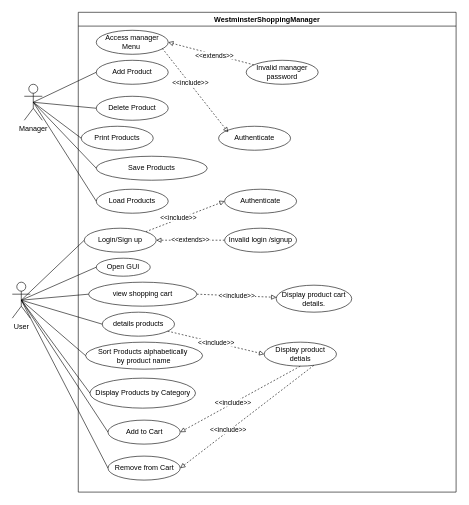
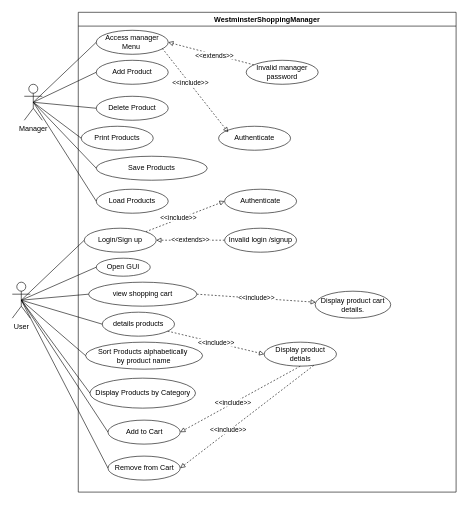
  <mxCell id="0" />
  <mxCell id="1" parent="0" />
  <mxCell id="2" style="edgeStyle=none;shape=connector;rounded=0;orthogonalLoop=1;jettySize=auto;html=1;exitX=0.5;exitY=0.5;exitDx=0;exitDy=0;exitPerimeter=0;entryX=0;entryY=0.5;entryDx=0;entryDy=0;labelBackgroundColor=default;strokeColor=default;align=center;verticalAlign=middle;fontFamily=Helvetica;fontSize=11;fontColor=default;endArrow=none;endFill=0;startArrow=none;startFill=0;" edge="1" parent="1" source="3" target="23"><mxGeometry relative="1" as="geometry" /></mxCell>
  <mxCell id="3" value="User" style="shape=umlActor;verticalLabelPosition=bottom;verticalAlign=top;html=1;outlineConnect=0;" parent="1" vertex="1"><mxGeometry x="20" y="470" width="30" height="60" as="geometry" /></mxCell>
  <mxCell id="4" value="WestminsterShoppingManager" style="swimlane;" vertex="1" parent="1"><mxGeometry x="130" y="20" width="630" height="800" as="geometry" /></mxCell>
  <mxCell id="5" value="Add Product" style="ellipse;whiteSpace=wrap;html=1;" parent="4" vertex="1"><mxGeometry x="30" y="80" width="120" height="40" as="geometry" /></mxCell>
  <mxCell id="6" value="Delete Product" style="ellipse;whiteSpace=wrap;html=1;" parent="4" vertex="1"><mxGeometry x="30" y="140" width="120" height="40" as="geometry" /></mxCell>
  <mxCell id="7" value="Print Products" style="ellipse;whiteSpace=wrap;html=1;" parent="4" vertex="1"><mxGeometry x="5" y="190" width="120" height="40" as="geometry" /></mxCell>
  <mxCell id="8" value="Save Products" style="ellipse;whiteSpace=wrap;html=1;" parent="4" vertex="1"><mxGeometry x="30" y="240" width="185" height="40" as="geometry" /></mxCell>
  <mxCell id="9" value="Load Products" style="ellipse;whiteSpace=wrap;html=1;" vertex="1" parent="4"><mxGeometry x="30" y="295" width="120" height="40" as="geometry" /></mxCell>
  <mxCell id="10" value="Access manager Menu&amp;nbsp;" style="ellipse;whiteSpace=wrap;html=1;" vertex="1" parent="4"><mxGeometry x="30" y="30" width="120" height="40" as="geometry" /></mxCell>
  <mxCell id="11" value="Authenticate" style="ellipse;whiteSpace=wrap;html=1;" vertex="1" parent="4"><mxGeometry x="234" y="190" width="120" height="40" as="geometry" /></mxCell>
  <mxCell id="12" value="" style="edgeStyle=none;shape=connector;rounded=0;orthogonalLoop=1;jettySize=auto;html=1;dashed=1;labelBackgroundColor=default;strokeColor=default;align=center;verticalAlign=middle;fontFamily=Helvetica;fontSize=11;fontColor=default;endArrow=block;endFill=0;entryX=1;entryY=0.5;entryDx=0;entryDy=0;" edge="1" parent="4" source="14" target="10"><mxGeometry relative="1" as="geometry" /></mxCell>
  <mxCell id="13" value="&amp;lt;&amp;lt;extends&amp;gt;&amp;gt;" style="edgeLabel;html=1;align=center;verticalAlign=middle;resizable=0;points=[];fontSize=11;fontFamily=Helvetica;fontColor=default;" vertex="1" connectable="0" parent="12"><mxGeometry x="-0.073" y="1" relative="1" as="geometry"><mxPoint as="offset" /></mxGeometry></mxCell>
  <mxCell id="14" value="Invalid manager password" style="ellipse;whiteSpace=wrap;html=1;" vertex="1" parent="4"><mxGeometry x="280" y="80" width="120" height="40" as="geometry" /></mxCell>
  <mxCell id="15" style="edgeStyle=none;shape=connector;rounded=0;orthogonalLoop=1;jettySize=auto;html=1;dashed=1;labelBackgroundColor=default;strokeColor=default;align=center;verticalAlign=middle;fontFamily=Helvetica;fontSize=11;fontColor=default;endArrow=block;endFill=0;" edge="1" parent="4"><mxGeometry relative="1" as="geometry"><mxPoint x="140" y="60" as="sourcePoint" /><mxPoint x="250" y="200" as="targetPoint" /></mxGeometry></mxCell>
  <mxCell id="16" value="&amp;lt;&amp;lt;include&amp;gt;&amp;gt;" style="edgeLabel;html=1;align=center;verticalAlign=middle;resizable=0;points=[];fontSize=11;fontFamily=Helvetica;fontColor=default;" vertex="1" connectable="0" parent="15"><mxGeometry x="-0.165" y="1" relative="1" as="geometry"><mxPoint as="offset" /></mxGeometry></mxCell>
  <mxCell id="17" value="Authenticate" style="ellipse;whiteSpace=wrap;html=1;" vertex="1" parent="4"><mxGeometry x="244" y="295" width="120" height="40" as="geometry" /></mxCell>
  <mxCell id="18" value="&amp;lt;&amp;lt;extends&amp;gt;&amp;gt;" style="edgeStyle=none;shape=connector;rounded=0;orthogonalLoop=1;jettySize=auto;html=1;exitX=0;exitY=0.5;exitDx=0;exitDy=0;entryX=1;entryY=0.5;entryDx=0;entryDy=0;labelBackgroundColor=default;strokeColor=default;align=center;verticalAlign=middle;fontFamily=Helvetica;fontSize=11;fontColor=default;endArrow=block;endFill=0;dashed=1;" edge="1" parent="4" source="19" target="23"><mxGeometry relative="1" as="geometry" /></mxCell>
  <mxCell id="19" value="Invalid login /signup" style="ellipse;whiteSpace=wrap;html=1;" vertex="1" parent="4"><mxGeometry x="244" y="360" width="120" height="40" as="geometry" /></mxCell>
  <mxCell id="20" value="Open GUI" style="ellipse;whiteSpace=wrap;html=1;" parent="4" vertex="1"><mxGeometry x="30" y="410" width="90" height="30" as="geometry" /></mxCell>
  <mxCell id="21" style="edgeStyle=none;shape=connector;rounded=0;orthogonalLoop=1;jettySize=auto;html=1;exitX=1;exitY=0;exitDx=0;exitDy=0;entryX=0;entryY=0.5;entryDx=0;entryDy=0;labelBackgroundColor=default;strokeColor=default;align=center;verticalAlign=middle;fontFamily=Helvetica;fontSize=11;fontColor=default;endArrow=block;endFill=0;dashed=1;" edge="1" parent="4" source="23" target="17"><mxGeometry relative="1" as="geometry" /></mxCell>
  <mxCell id="22" value="&amp;lt;&amp;lt;include&amp;gt;&amp;gt;" style="edgeLabel;html=1;align=center;verticalAlign=middle;resizable=0;points=[];fontSize=11;fontFamily=Helvetica;fontColor=default;" vertex="1" connectable="0" parent="21"><mxGeometry x="-0.164" y="2" relative="1" as="geometry"><mxPoint as="offset" /></mxGeometry></mxCell>
  <mxCell id="23" value="Login/Sign up" style="ellipse;whiteSpace=wrap;html=1;" parent="4" vertex="1"><mxGeometry x="10" y="360" width="120" height="40" as="geometry" /></mxCell>
  <mxCell id="24" value="Display Products by Category" style="ellipse;whiteSpace=wrap;html=1;" parent="4" vertex="1"><mxGeometry x="19.5" y="610" width="176" height="50" as="geometry" /></mxCell>
  <mxCell id="25" value="Sort Products alphabetically&amp;nbsp;&lt;br&gt;by product name" style="ellipse;whiteSpace=wrap;html=1;" parent="4" vertex="1"><mxGeometry x="12.25" y="550" width="195" height="45" as="geometry" /></mxCell>
  <mxCell id="26" value="&amp;lt;&amp;lt;include&amp;gt;&amp;gt;" style="edgeStyle=none;shape=connector;rounded=0;orthogonalLoop=1;jettySize=auto;html=1;exitX=1;exitY=0.5;exitDx=0;exitDy=0;labelBackgroundColor=default;strokeColor=default;align=center;verticalAlign=middle;fontFamily=Helvetica;fontSize=11;fontColor=default;endArrow=block;endFill=0;dashed=1;" edge="1" parent="4" source="27" target="37"><mxGeometry relative="1" as="geometry" /></mxCell>
  <mxCell id="27" value="view shopping cart" style="ellipse;whiteSpace=wrap;html=1;" vertex="1" parent="4"><mxGeometry x="17.25" y="450" width="180.5" height="40" as="geometry" /></mxCell>
  <mxCell id="28" value="details products" style="ellipse;whiteSpace=wrap;html=1;" vertex="1" parent="4"><mxGeometry x="40" y="500" width="120.5" height="40" as="geometry" /></mxCell>
  <mxCell id="29" value="Add to Cart" style="ellipse;whiteSpace=wrap;html=1;" vertex="1" parent="4"><mxGeometry x="49.5" y="680" width="120.5" height="40" as="geometry" /></mxCell>
  <mxCell id="30" value="Remove from Cart" style="ellipse;whiteSpace=wrap;html=1;" vertex="1" parent="4"><mxGeometry x="49.5" y="740" width="120.5" height="40" as="geometry" /></mxCell>
  <mxCell id="31" value="Display product detials" style="ellipse;whiteSpace=wrap;html=1;" vertex="1" parent="4"><mxGeometry x="310" y="550" width="120.5" height="40" as="geometry" /></mxCell>
  <mxCell id="32" value="&amp;lt;&amp;lt;include&amp;gt;&amp;gt;" style="edgeStyle=none;shape=connector;rounded=0;orthogonalLoop=1;jettySize=auto;html=1;entryX=0;entryY=0.5;entryDx=0;entryDy=0;dashed=1;labelBackgroundColor=default;strokeColor=default;align=center;verticalAlign=middle;fontFamily=Helvetica;fontSize=11;fontColor=default;endArrow=block;endFill=0;" edge="1" parent="4" source="28" target="31"><mxGeometry relative="1" as="geometry" /></mxCell>
  <mxCell id="33" style="edgeStyle=none;shape=connector;rounded=0;orthogonalLoop=1;jettySize=auto;html=1;exitX=0.5;exitY=1;exitDx=0;exitDy=0;entryX=1;entryY=0.5;entryDx=0;entryDy=0;labelBackgroundColor=default;strokeColor=default;align=center;verticalAlign=middle;fontFamily=Helvetica;fontSize=11;fontColor=default;endArrow=block;endFill=0;dashed=1;" edge="1" parent="4" source="31" target="29"><mxGeometry relative="1" as="geometry" /></mxCell>
  <mxCell id="34" value="&amp;lt;&amp;lt;include&amp;gt;&amp;gt;" style="edgeLabel;html=1;align=center;verticalAlign=middle;resizable=0;points=[];fontSize=11;fontFamily=Helvetica;fontColor=default;" vertex="1" connectable="0" parent="33"><mxGeometry x="0.112" y="-1" relative="1" as="geometry"><mxPoint x="-1" as="offset" /></mxGeometry></mxCell>
  <mxCell id="35" style="edgeStyle=none;shape=connector;rounded=0;orthogonalLoop=1;jettySize=auto;html=1;exitX=0.687;exitY=0.967;exitDx=0;exitDy=0;entryX=1;entryY=0.5;entryDx=0;entryDy=0;labelBackgroundColor=default;strokeColor=default;align=center;verticalAlign=middle;fontFamily=Helvetica;fontSize=11;fontColor=default;endArrow=block;endFill=0;dashed=1;exitPerimeter=0;" edge="1" parent="4" source="31" target="30"><mxGeometry relative="1" as="geometry" /></mxCell>
  <mxCell id="36" value="&amp;lt;&amp;lt;include&amp;gt;&amp;gt;" style="edgeLabel;html=1;align=center;verticalAlign=middle;resizable=0;points=[];fontSize=11;fontFamily=Helvetica;fontColor=default;" vertex="1" connectable="0" parent="35"><mxGeometry x="0.274" y="-2" relative="1" as="geometry"><mxPoint as="offset" /></mxGeometry></mxCell>
- <mxCell id="37" value="Display product cart details." style="ellipse;whiteSpace=wrap;html=1;" vertex="1" parent="4"><mxGeometry x="330" y="455" width="126" height="45" as="geometry" /></mxCell>
+ <mxCell id="37" value="Display product cart details." style="ellipse;whiteSpace=wrap;html=1;" vertex="1" parent="4"><mxGeometry x="395" y="465" width="126" height="45" as="geometry" /></mxCell>
+ <mxCell id="38" style="rounded=0;orthogonalLoop=1;jettySize=auto;html=1;exitX=0.5;exitY=0.5;exitDx=0;exitDy=0;exitPerimeter=0;entryX=0;entryY=0.5;entryDx=0;entryDy=0;endArrow=none;endFill=0;" edge="1" parent="1" source="39" target="10"><mxGeometry relative="1" as="geometry" /></mxCell>
  <mxCell id="39" value="Manager" style="shape=umlActor;verticalLabelPosition=bottom;verticalAlign=top;html=1;outlineConnect=0;" vertex="1" parent="1"><mxGeometry x="40" y="140" width="30" height="60" as="geometry" /></mxCell>
  <mxCell id="40" style="edgeStyle=none;shape=connector;rounded=0;orthogonalLoop=1;jettySize=auto;html=1;exitX=0;exitY=0.5;exitDx=0;exitDy=0;entryX=0.5;entryY=0.5;entryDx=0;entryDy=0;entryPerimeter=0;labelBackgroundColor=default;strokeColor=default;align=center;verticalAlign=middle;fontFamily=Helvetica;fontSize=11;fontColor=default;endArrow=none;endFill=0;" edge="1" parent="1" source="5" target="39"><mxGeometry relative="1" as="geometry" /></mxCell>
  <mxCell id="41" style="edgeStyle=none;shape=connector;rounded=0;orthogonalLoop=1;jettySize=auto;html=1;exitX=0;exitY=0.5;exitDx=0;exitDy=0;entryX=0.5;entryY=0.5;entryDx=0;entryDy=0;entryPerimeter=0;labelBackgroundColor=default;strokeColor=default;align=center;verticalAlign=middle;fontFamily=Helvetica;fontSize=11;fontColor=default;endArrow=none;endFill=0;" edge="1" parent="1" source="9" target="39"><mxGeometry relative="1" as="geometry" /></mxCell>
  <mxCell id="42" style="edgeStyle=none;shape=connector;rounded=0;orthogonalLoop=1;jettySize=auto;html=1;exitX=0;exitY=0.5;exitDx=0;exitDy=0;entryX=0.5;entryY=0.5;entryDx=0;entryDy=0;entryPerimeter=0;labelBackgroundColor=default;strokeColor=default;align=center;verticalAlign=middle;fontFamily=Helvetica;fontSize=11;fontColor=default;endArrow=none;endFill=0;" edge="1" parent="1" source="20" target="3"><mxGeometry relative="1" as="geometry" /></mxCell>
  <mxCell id="43" style="edgeStyle=none;shape=connector;rounded=0;orthogonalLoop=1;jettySize=auto;html=1;exitX=0;exitY=0.5;exitDx=0;exitDy=0;entryX=0.5;entryY=0.5;entryDx=0;entryDy=0;entryPerimeter=0;labelBackgroundColor=default;strokeColor=default;align=center;verticalAlign=middle;fontFamily=Helvetica;fontSize=11;fontColor=default;endArrow=none;endFill=0;" edge="1" parent="1" source="25" target="3"><mxGeometry relative="1" as="geometry" /></mxCell>
  <mxCell id="44" style="edgeStyle=none;shape=connector;rounded=0;orthogonalLoop=1;jettySize=auto;html=1;exitX=0;exitY=0.5;exitDx=0;exitDy=0;labelBackgroundColor=default;strokeColor=default;align=center;verticalAlign=middle;fontFamily=Helvetica;fontSize=11;fontColor=default;endArrow=none;endFill=0;entryX=0.5;entryY=0.5;entryDx=0;entryDy=0;entryPerimeter=0;" edge="1" parent="1" source="24" target="3"><mxGeometry relative="1" as="geometry" /></mxCell>
  <mxCell id="45" style="edgeStyle=none;shape=connector;rounded=0;orthogonalLoop=1;jettySize=auto;html=1;exitX=0;exitY=0.5;exitDx=0;exitDy=0;labelBackgroundColor=default;strokeColor=default;align=center;verticalAlign=middle;fontFamily=Helvetica;fontSize=11;fontColor=default;endArrow=none;endFill=0;entryX=0.5;entryY=0.5;entryDx=0;entryDy=0;entryPerimeter=0;" edge="1" parent="1" source="29" target="3"><mxGeometry relative="1" as="geometry" /></mxCell>
  <mxCell id="46" style="edgeStyle=none;shape=connector;rounded=0;orthogonalLoop=1;jettySize=auto;html=1;exitX=0;exitY=0.5;exitDx=0;exitDy=0;entryX=0.5;entryY=0.5;entryDx=0;entryDy=0;entryPerimeter=0;labelBackgroundColor=default;strokeColor=default;align=center;verticalAlign=middle;fontFamily=Helvetica;fontSize=11;fontColor=default;endArrow=none;endFill=0;" edge="1" parent="1" source="30" target="3"><mxGeometry relative="1" as="geometry" /></mxCell>
  <mxCell id="47" style="edgeStyle=none;shape=connector;rounded=0;orthogonalLoop=1;jettySize=auto;html=1;exitX=0;exitY=0.5;exitDx=0;exitDy=0;labelBackgroundColor=default;strokeColor=default;align=center;verticalAlign=middle;fontFamily=Helvetica;fontSize=11;fontColor=default;endArrow=none;endFill=0;entryX=0.5;entryY=0.5;entryDx=0;entryDy=0;entryPerimeter=0;" edge="1" parent="1" source="28" target="3"><mxGeometry relative="1" as="geometry"><mxPoint x="40" y="510" as="targetPoint" /></mxGeometry></mxCell>
  <mxCell id="48" style="edgeStyle=none;shape=connector;rounded=0;orthogonalLoop=1;jettySize=auto;html=1;exitX=0;exitY=0.5;exitDx=0;exitDy=0;labelBackgroundColor=default;strokeColor=default;align=center;verticalAlign=middle;fontFamily=Helvetica;fontSize=11;fontColor=default;endArrow=none;endFill=0;entryX=0.5;entryY=0.5;entryDx=0;entryDy=0;entryPerimeter=0;" edge="1" parent="1" source="27" target="3"><mxGeometry relative="1" as="geometry"><mxPoint x="40" y="510" as="targetPoint" /></mxGeometry></mxCell>
  <mxCell id="49" style="edgeStyle=none;shape=connector;rounded=0;orthogonalLoop=1;jettySize=auto;html=1;exitX=0;exitY=0.5;exitDx=0;exitDy=0;labelBackgroundColor=default;strokeColor=default;align=center;verticalAlign=middle;fontFamily=Helvetica;fontSize=11;fontColor=default;endArrow=none;endFill=0;entryX=0.5;entryY=0.5;entryDx=0;entryDy=0;entryPerimeter=0;" edge="1" parent="1" source="8" target="39"><mxGeometry relative="1" as="geometry"><mxPoint x="50" y="190" as="targetPoint" /></mxGeometry></mxCell>
  <mxCell id="50" style="edgeStyle=none;shape=connector;rounded=0;orthogonalLoop=1;jettySize=auto;html=1;exitX=0;exitY=0.5;exitDx=0;exitDy=0;labelBackgroundColor=default;strokeColor=default;align=center;verticalAlign=middle;fontFamily=Helvetica;fontSize=11;fontColor=default;endArrow=none;endFill=0;entryX=0.5;entryY=0.5;entryDx=0;entryDy=0;entryPerimeter=0;" edge="1" parent="1" source="6" target="39"><mxGeometry relative="1" as="geometry"><mxPoint x="50" y="190" as="targetPoint" /></mxGeometry></mxCell>
  <mxCell id="51" style="edgeStyle=none;shape=connector;rounded=0;orthogonalLoop=1;jettySize=auto;html=1;exitX=0;exitY=0.5;exitDx=0;exitDy=0;labelBackgroundColor=default;strokeColor=default;align=center;verticalAlign=middle;fontFamily=Helvetica;fontSize=11;fontColor=default;endArrow=none;endFill=0;entryX=0.5;entryY=0.5;entryDx=0;entryDy=0;entryPerimeter=0;" edge="1" parent="1" source="7" target="39"><mxGeometry relative="1" as="geometry"><mxPoint x="50" y="190" as="targetPoint" /></mxGeometry></mxCell>
